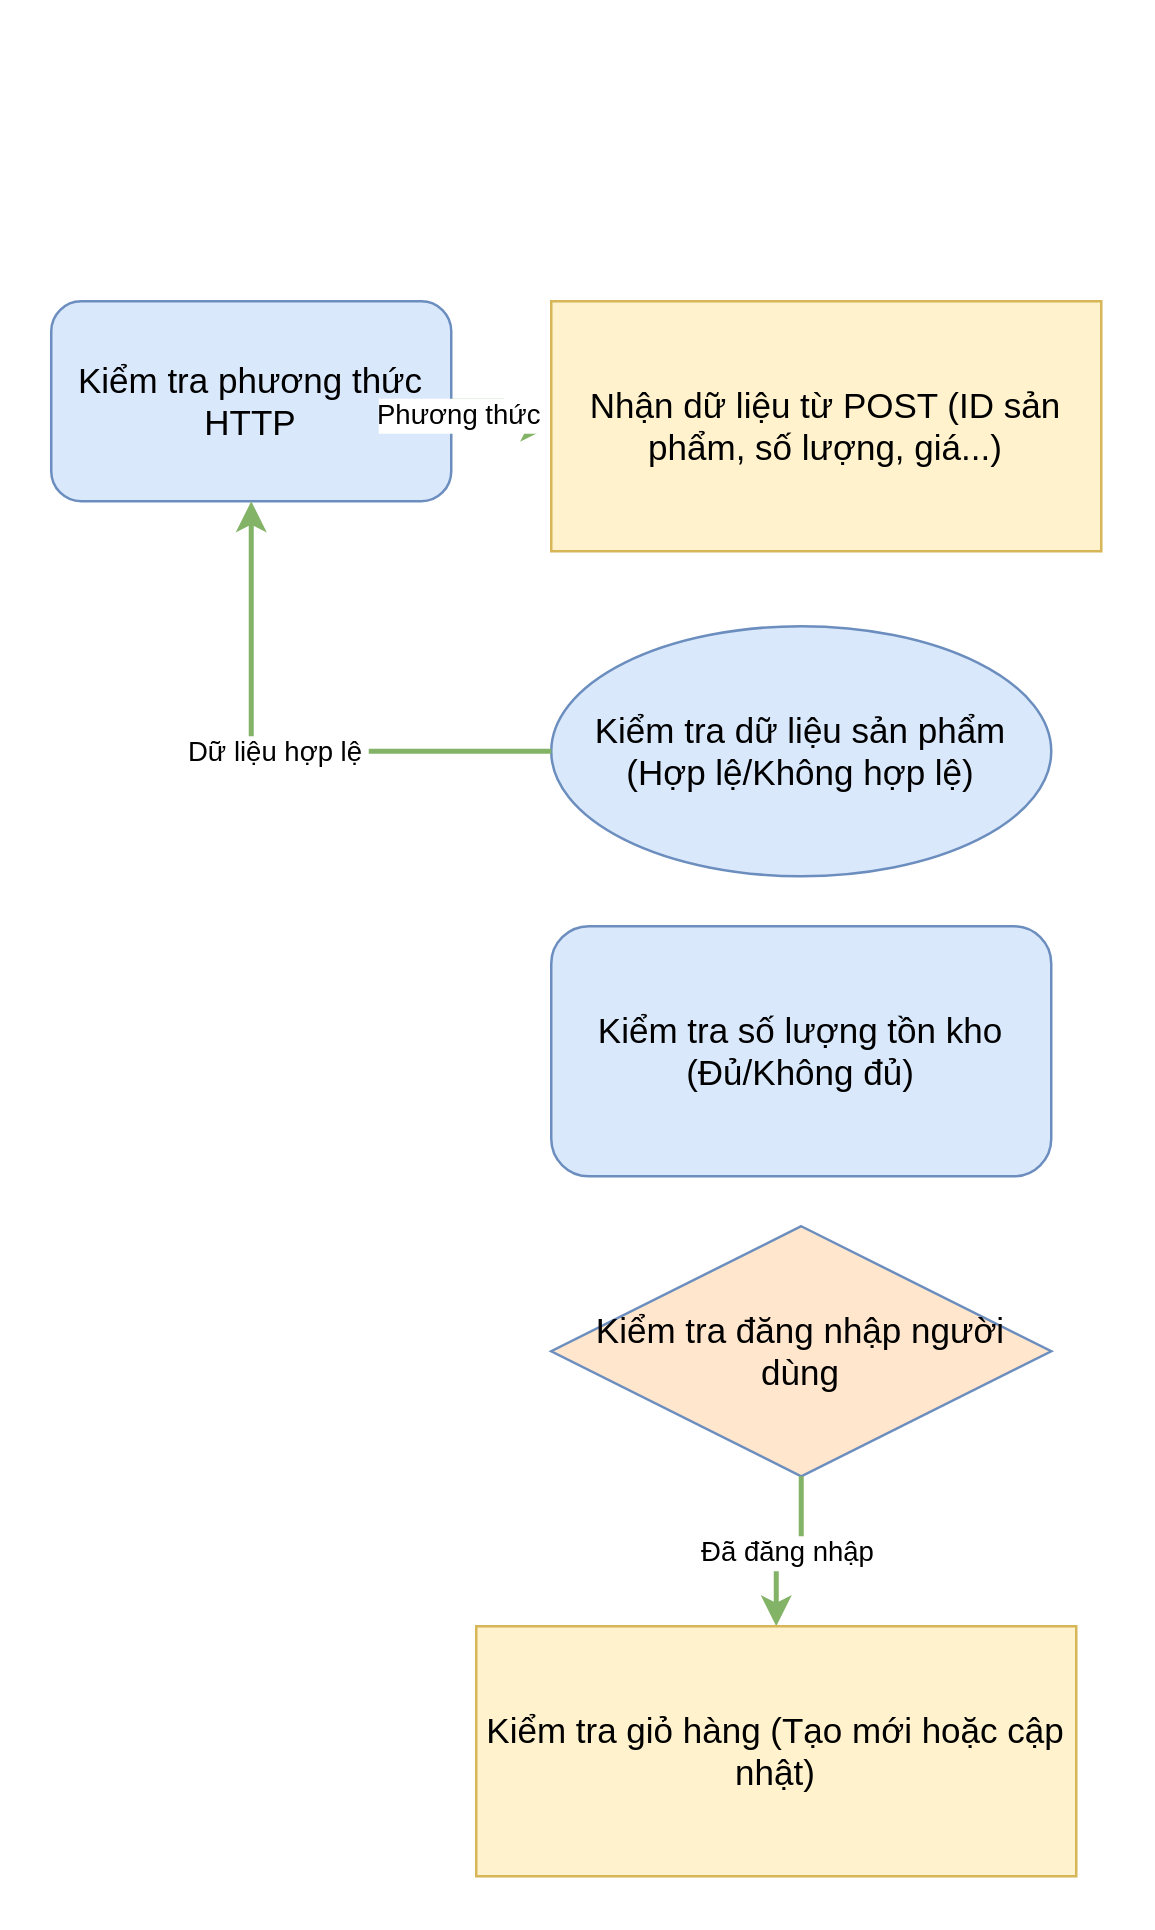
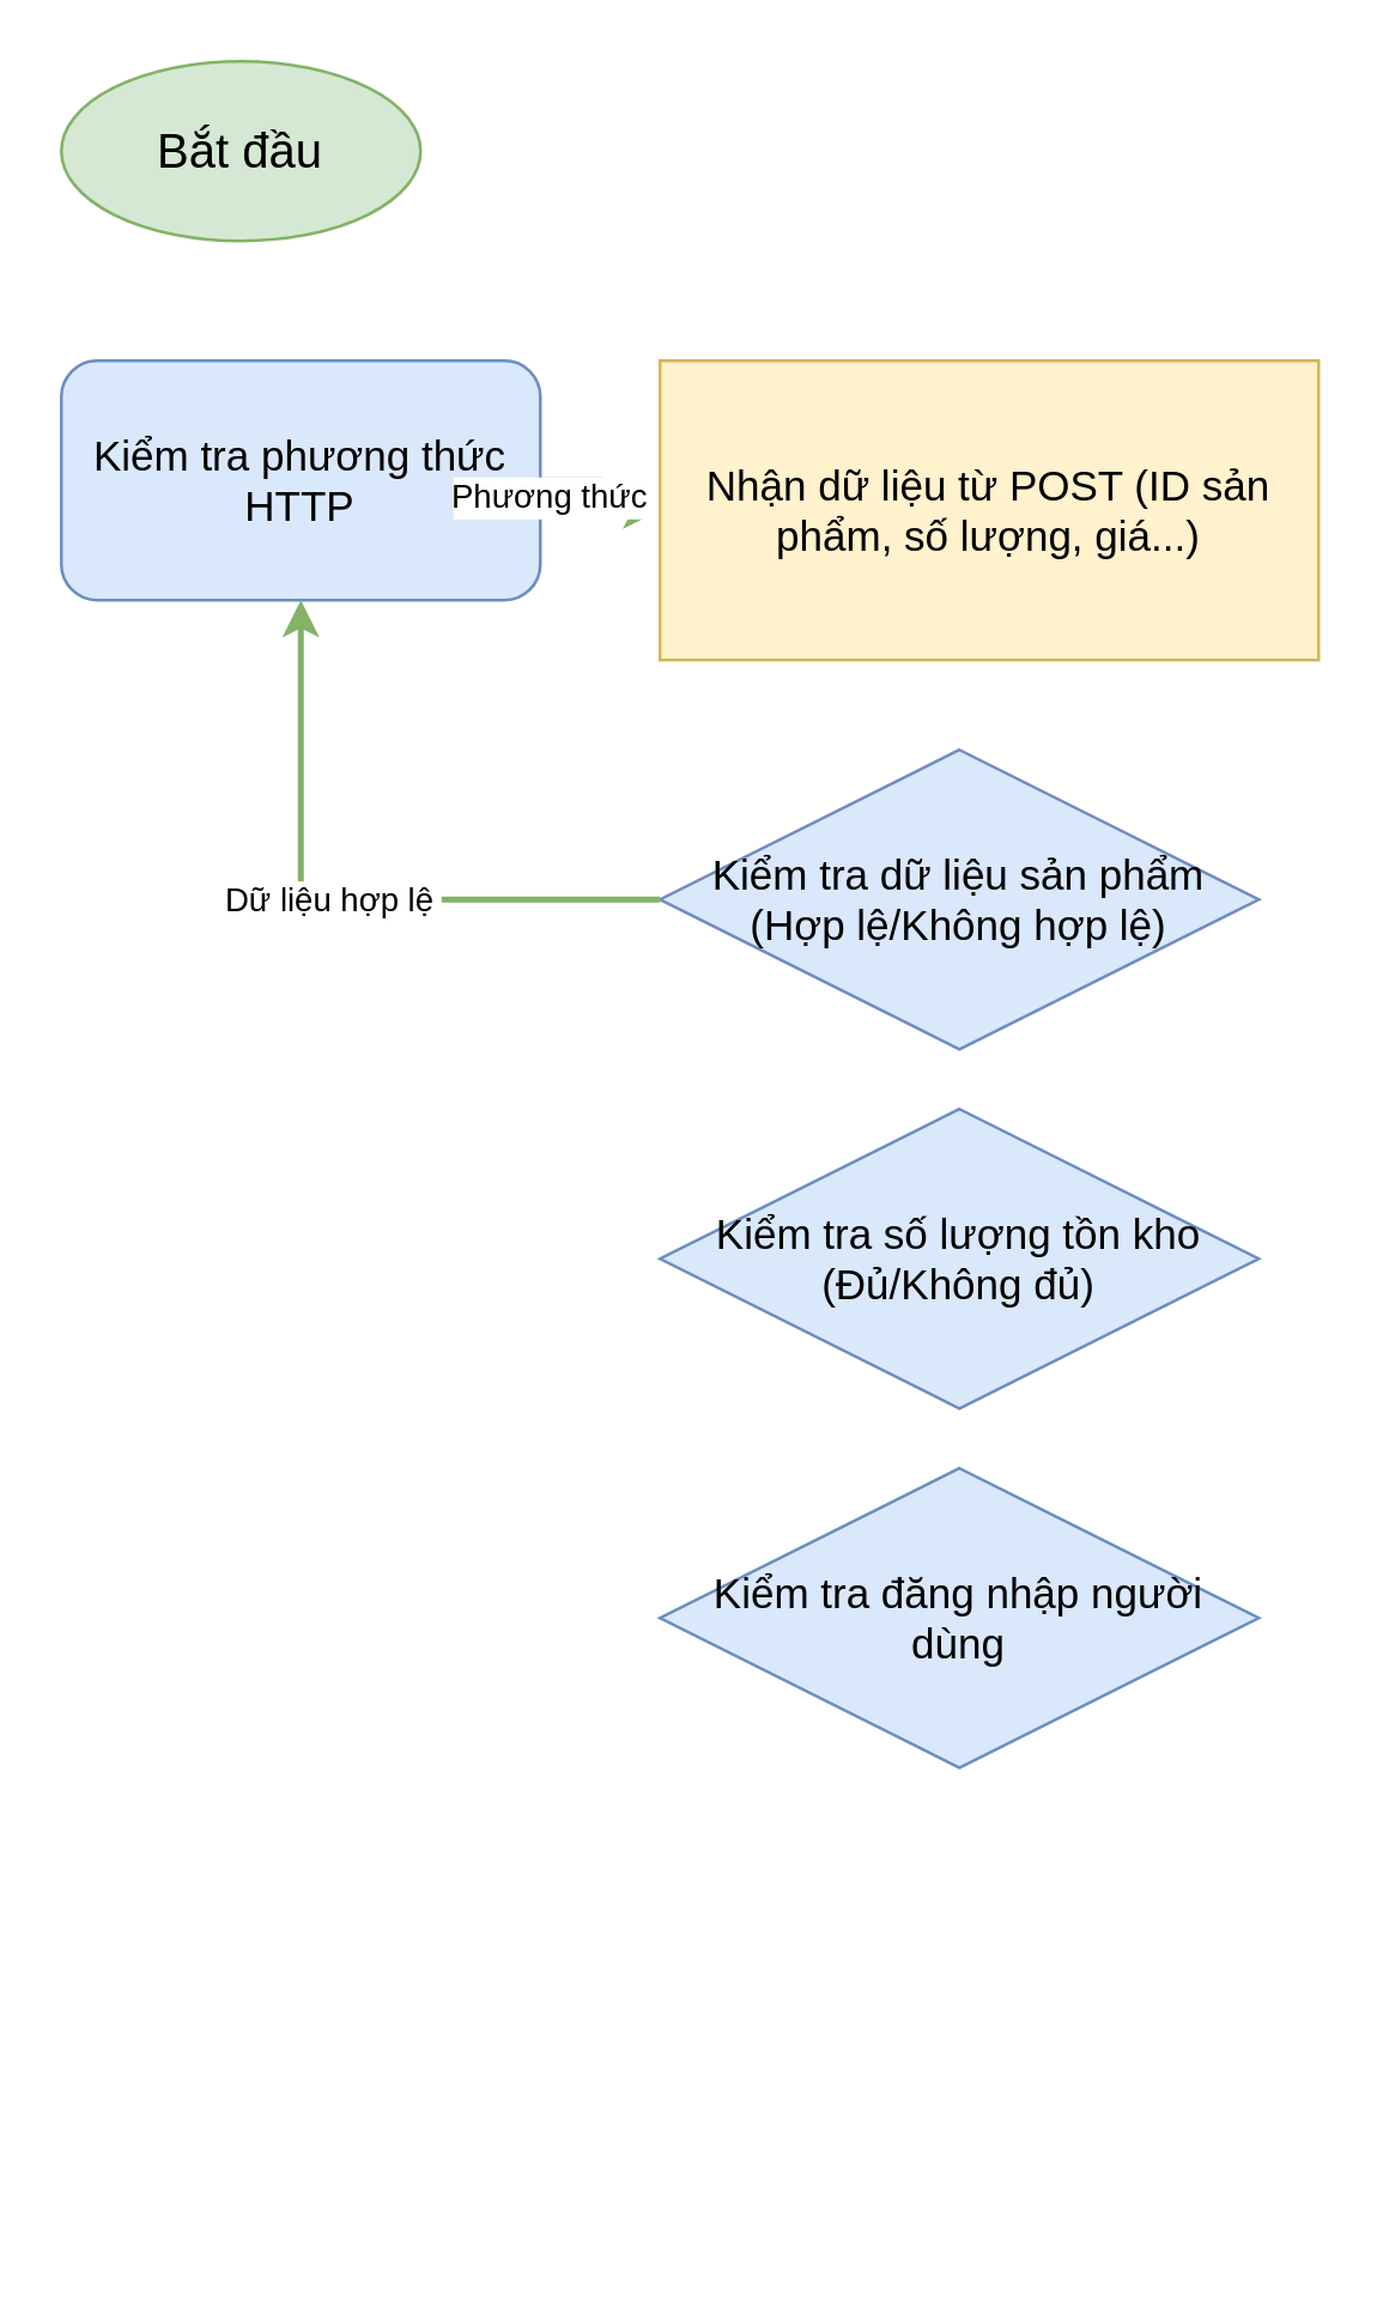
  <mxCell id="0" />
  <mxCell id="1" parent="0" />
+ <mxCell id="2" value="Bắt đầu" style="ellipse;whiteSpace=wrap;html=1;aspect=fixed;fillColor=#d5e8d4;strokeColor=#82b366;fontSize=16;" parent="1" vertex="1"><mxGeometry x="20" y="20" width="120" height="60" as="geometry" /></mxCell>
  <mxCell id="3" value="Kiểm tra phương thức HTTP" style="whiteSpace=wrap;html=1;strokeColor=#6c8ebf;fillColor=#dae8fc;fontSize=14;rounded=1;" parent="1" vertex="1"><mxGeometry x="20" y="120" width="160" height="80" as="geometry" /></mxCell>
  <mxCell id="4" value="Phương thức POST" style="edgeStyle=orthogonalEdgeStyle;rounded=0;orthogonalLoop=1;jettySize=auto;strokeColor=#82b366;strokeWidth=2;" parent="1" source="3" target="6" edge="1"><mxGeometry relative="1" as="geometry" /></mxCell>
  <mxCell id="5" value="Không phải POST" style="edgeStyle=orthogonalEdgeStyle;rounded=0;orthogonalLoop=1;jettySize=auto;strokeColor=#d9534f;strokeWidth=2;" parent="1" source="3" edge="1"><mxGeometry relative="1" as="geometry" /></mxCell>
  <mxCell id="6" value="Nhận dữ liệu từ POST (ID sản phẩm, số lượng, giá...)" style="rectangle;whiteSpace=wrap;html=1;fillColor=#fff2cc;strokeColor=#d6b656;fontSize=14;" parent="1" vertex="1"><mxGeometry x="220" y="120" width="220" height="100" as="geometry" /></mxCell>
- <mxCell id="7" value="Kiểm tra dữ liệu sản phẩm (Hợp lệ/Không hợp lệ)" style="ellipse;whiteSpace=wrap;html=1;strokeColor=#6c8ebf;fillColor=#dae8fc;fontSize=14;" parent="1" vertex="1"><mxGeometry x="220" y="250" width="200" height="100" as="geometry" /></mxCell>
+ <mxCell id="7" value="Kiểm tra dữ liệu sản phẩm (Hợp lệ/Không hợp lệ)" style="rhombus;whiteSpace=wrap;html=1;strokeColor=#6c8ebf;fillColor=#dae8fc;fontSize=14;" parent="1" vertex="1"><mxGeometry x="220" y="250" width="200" height="100" as="geometry" /></mxCell>
  <mxCell id="8" value="Dữ liệu hợp lệ" style="edgeStyle=orthogonalEdgeStyle;rounded=0;orthogonalLoop=1;jettySize=auto;strokeColor=#82b366;strokeWidth=2;" parent="1" source="7" target="3" edge="1"><mxGeometry relative="1" as="geometry" /></mxCell>
  <mxCell id="9" value="Dữ liệu không hợp lệ" style="edgeStyle=orthogonalEdgeStyle;rounded=0;orthogonalLoop=1;jettySize=auto;strokeColor=#d9534f;strokeWidth=2;" parent="1" source="7" edge="1"><mxGeometry relative="1" as="geometry" /></mxCell>
- <mxCell id="10" value="Kiểm tra số lượng tồn kho (Đủ/Không đủ)" style="whiteSpace=wrap;html=1;strokeColor=#6c8ebf;fillColor=#dae8fc;fontSize=14;rounded=1;" parent="1" vertex="1"><mxGeometry x="220" y="370" width="200" height="100" as="geometry" /></mxCell>
+ <mxCell id="10" value="Kiểm tra số lượng tồn kho (Đủ/Không đủ)" style="rhombus;whiteSpace=wrap;html=1;strokeColor=#6c8ebf;fillColor=#dae8fc;fontSize=14;" parent="1" vertex="1"><mxGeometry x="220" y="370" width="200" height="100" as="geometry" /></mxCell>
  <mxCell id="11" value="Số lượng không đủ" style="edgeStyle=orthogonalEdgeStyle;rounded=0;orthogonalLoop=1;jettySize=auto;strokeColor=#d9534f;strokeWidth=2;" parent="1" source="10" edge="1"><mxGeometry relative="1" as="geometry" /></mxCell>
- <mxCell id="12" value="Kiểm tra đăng nhập người dùng" style="rhombus;whiteSpace=wrap;html=1;strokeColor=#6c8ebf;fillColor=#ffe6cc;fontSize=14;" parent="1" vertex="1"><mxGeometry x="220" y="490" width="200" height="100" as="geometry" /></mxCell>
- <mxCell id="13" value="Đã đăng nhập" style="edgeStyle=orthogonalEdgeStyle;rounded=0;orthogonalLoop=1;jettySize=auto;strokeColor=#82b366;strokeWidth=2;" parent="1" source="12" target="15" edge="1"><mxGeometry relative="1" as="geometry" /></mxCell>
+ <mxCell id="12" value="Kiểm tra đăng nhập người dùng" style="rhombus;whiteSpace=wrap;html=1;strokeColor=#6c8ebf;fillColor=#dae8fc;fontSize=14;" parent="1" vertex="1"><mxGeometry x="220" y="490" width="200" height="100" as="geometry" /></mxCell>
  <mxCell id="14" value="Chưa đăng nhập" style="edgeStyle=orthogonalEdgeStyle;rounded=0;orthogonalLoop=1;jettySize=auto;strokeColor=#d9534f;strokeWidth=2;" parent="1" source="12" edge="1"><mxGeometry relative="1" as="geometry" /></mxCell>
- <mxCell id="15" value="Kiểm tra giỏ hàng (Tạo mới hoặc cập nhật)" style="rectangle;whiteSpace=wrap;html=1;fillColor=#fff2cc;strokeColor=#d6b656;fontSize=14;" parent="1" vertex="1"><mxGeometry x="190" y="650" width="240" height="100" as="geometry" /></mxCell>
